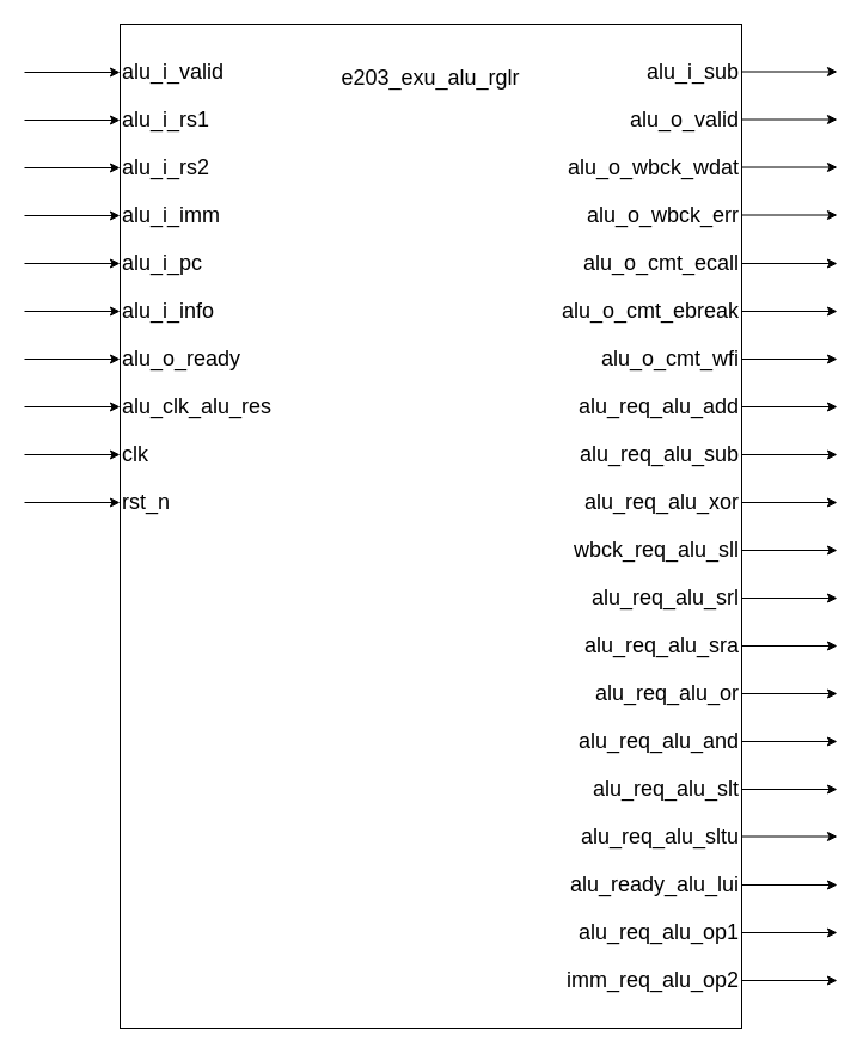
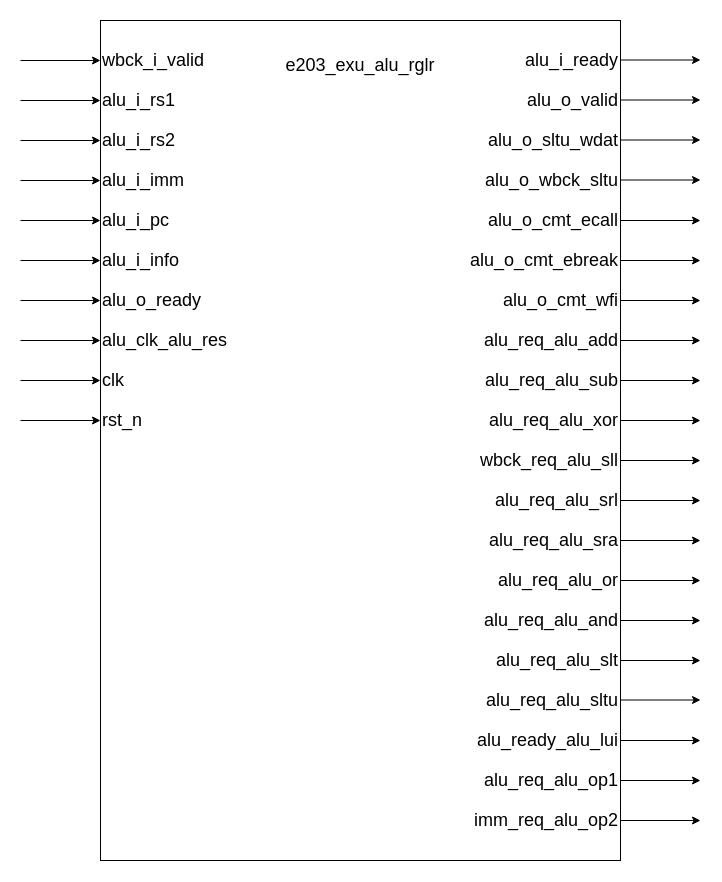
  <mxCell id="0" />
  <mxCell id="1" parent="0" />
  <mxCell id="2" value="" style="rounded=0;whiteSpace=wrap;html=1;" parent="1" vertex="1"><mxGeometry x="100" y="20" width="520" height="840" as="geometry" /></mxCell>
  <mxCell id="3" value="" style="endArrow=classic;html=1;rounded=0;" parent="1" edge="1"><mxGeometry width="50" height="50" relative="1" as="geometry"><mxPoint x="20" y="60" as="sourcePoint" /><mxPoint x="100" y="60" as="targetPoint" /></mxGeometry></mxCell>
- <mxCell id="4" value="&lt;span style=&quot;font-size: 18px;&quot;&gt;alu_i_valid&lt;/span&gt;" style="text;html=1;align=left;verticalAlign=middle;whiteSpace=wrap;rounded=0;" parent="1" vertex="1"><mxGeometry x="100" y="40" width="200" height="40" as="geometry" /></mxCell>
+ <mxCell id="4" value="&lt;span style=&quot;font-size: 18px;&quot;&gt;wbck_i_valid&lt;/span&gt;" style="text;html=1;align=left;verticalAlign=middle;whiteSpace=wrap;rounded=0;" parent="1" vertex="1"><mxGeometry x="100" y="40" width="200" height="40" as="geometry" /></mxCell>
  <mxCell id="5" value="" style="endArrow=classic;html=1;rounded=0;" parent="1" edge="1"><mxGeometry width="50" height="50" relative="1" as="geometry"><mxPoint x="620" y="59.5" as="sourcePoint" /><mxPoint x="700" y="59.5" as="targetPoint" /></mxGeometry></mxCell>
  <mxCell id="6" value="" style="endArrow=classic;html=1;rounded=0;" parent="1" edge="1"><mxGeometry width="50" height="50" relative="1" as="geometry"><mxPoint x="20" y="100" as="sourcePoint" /><mxPoint x="100" y="100" as="targetPoint" /></mxGeometry></mxCell>
  <mxCell id="7" value="" style="endArrow=classic;html=1;rounded=0;" parent="1" edge="1"><mxGeometry width="50" height="50" relative="1" as="geometry"><mxPoint x="20" y="140" as="sourcePoint" /><mxPoint x="100" y="140" as="targetPoint" /></mxGeometry></mxCell>
  <mxCell id="8" value="" style="endArrow=classic;html=1;rounded=0;" parent="1" edge="1"><mxGeometry width="50" height="50" relative="1" as="geometry"><mxPoint x="20" y="180" as="sourcePoint" /><mxPoint x="100" y="180" as="targetPoint" /></mxGeometry></mxCell>
  <mxCell id="9" value="" style="endArrow=classic;html=1;rounded=0;" parent="1" edge="1"><mxGeometry width="50" height="50" relative="1" as="geometry"><mxPoint x="20" y="220" as="sourcePoint" /><mxPoint x="100" y="220" as="targetPoint" /></mxGeometry></mxCell>
  <mxCell id="10" value="" style="endArrow=classic;html=1;rounded=0;" parent="1" edge="1"><mxGeometry width="50" height="50" relative="1" as="geometry"><mxPoint x="20" y="260" as="sourcePoint" /><mxPoint x="100" y="260" as="targetPoint" /></mxGeometry></mxCell>
  <mxCell id="11" value="" style="endArrow=classic;html=1;rounded=0;" parent="1" edge="1"><mxGeometry width="50" height="50" relative="1" as="geometry"><mxPoint x="20" y="300" as="sourcePoint" /><mxPoint x="100" y="300" as="targetPoint" /></mxGeometry></mxCell>
  <mxCell id="12" value="" style="endArrow=classic;html=1;rounded=0;" parent="1" edge="1"><mxGeometry width="50" height="50" relative="1" as="geometry"><mxPoint x="20" y="340" as="sourcePoint" /><mxPoint x="100" y="340" as="targetPoint" /></mxGeometry></mxCell>
  <mxCell id="13" value="" style="endArrow=classic;html=1;rounded=0;" parent="1" edge="1"><mxGeometry width="50" height="50" relative="1" as="geometry"><mxPoint x="20" y="380" as="sourcePoint" /><mxPoint x="100" y="380" as="targetPoint" /></mxGeometry></mxCell>
  <mxCell id="14" value="" style="endArrow=classic;html=1;rounded=0;" parent="1" edge="1"><mxGeometry width="50" height="50" relative="1" as="geometry"><mxPoint x="20" y="420" as="sourcePoint" /><mxPoint x="100" y="420" as="targetPoint" /></mxGeometry></mxCell>
  <mxCell id="15" value="&lt;span style=&quot;font-size: 18px;&quot;&gt;e203_exu_alu_rglr&lt;/span&gt;" style="text;html=1;align=center;verticalAlign=middle;whiteSpace=wrap;rounded=0;" parent="1" vertex="1"><mxGeometry x="330" y="50" width="60" height="30" as="geometry" /></mxCell>
  <mxCell id="16" value="" style="endArrow=classic;html=1;rounded=0;" parent="1" edge="1"><mxGeometry width="50" height="50" relative="1" as="geometry"><mxPoint x="620" y="99.5" as="sourcePoint" /><mxPoint x="700" y="99.5" as="targetPoint" /></mxGeometry></mxCell>
  <mxCell id="17" value="" style="endArrow=classic;html=1;rounded=0;" parent="1" edge="1"><mxGeometry width="50" height="50" relative="1" as="geometry"><mxPoint x="620" y="139.5" as="sourcePoint" /><mxPoint x="700" y="139.5" as="targetPoint" /></mxGeometry></mxCell>
  <mxCell id="18" value="" style="endArrow=classic;html=1;rounded=0;" parent="1" edge="1"><mxGeometry width="50" height="50" relative="1" as="geometry"><mxPoint x="620" y="179.5" as="sourcePoint" /><mxPoint x="700" y="179.5" as="targetPoint" /></mxGeometry></mxCell>
  <mxCell id="19" value="" style="endArrow=classic;html=1;rounded=0;" parent="1" edge="1"><mxGeometry width="50" height="50" relative="1" as="geometry"><mxPoint x="620" y="220" as="sourcePoint" /><mxPoint x="700" y="220" as="targetPoint" /></mxGeometry></mxCell>
  <mxCell id="20" value="" style="endArrow=classic;html=1;rounded=0;" parent="1" edge="1"><mxGeometry width="50" height="50" relative="1" as="geometry"><mxPoint x="620" y="260" as="sourcePoint" /><mxPoint x="700" y="260" as="targetPoint" /></mxGeometry></mxCell>
  <mxCell id="21" value="" style="endArrow=classic;html=1;rounded=0;" parent="1" edge="1"><mxGeometry width="50" height="50" relative="1" as="geometry"><mxPoint x="620" y="300" as="sourcePoint" /><mxPoint x="700" y="300" as="targetPoint" /></mxGeometry></mxCell>
  <mxCell id="22" value="" style="endArrow=classic;html=1;rounded=0;" parent="1" edge="1"><mxGeometry width="50" height="50" relative="1" as="geometry"><mxPoint x="620" y="340" as="sourcePoint" /><mxPoint x="700" y="340" as="targetPoint" /></mxGeometry></mxCell>
  <mxCell id="23" value="" style="endArrow=classic;html=1;rounded=0;" parent="1" edge="1"><mxGeometry width="50" height="50" relative="1" as="geometry"><mxPoint x="620" y="380" as="sourcePoint" /><mxPoint x="700" y="380" as="targetPoint" /></mxGeometry></mxCell>
  <mxCell id="24" value="" style="endArrow=classic;html=1;rounded=0;" parent="1" edge="1"><mxGeometry width="50" height="50" relative="1" as="geometry"><mxPoint x="620" y="420" as="sourcePoint" /><mxPoint x="700" y="420" as="targetPoint" /></mxGeometry></mxCell>
  <mxCell id="25" value="" style="endArrow=classic;html=1;rounded=0;" parent="1" edge="1"><mxGeometry width="50" height="50" relative="1" as="geometry"><mxPoint x="620" y="460" as="sourcePoint" /><mxPoint x="700" y="460" as="targetPoint" /></mxGeometry></mxCell>
  <mxCell id="26" value="" style="endArrow=classic;html=1;rounded=0;" parent="1" edge="1"><mxGeometry width="50" height="50" relative="1" as="geometry"><mxPoint x="620" y="500" as="sourcePoint" /><mxPoint x="700" y="500" as="targetPoint" /></mxGeometry></mxCell>
- <mxCell id="27" value="&lt;span style=&quot;font-size: 18px;&quot;&gt;alu_i_sub&lt;/span&gt;" style="text;html=1;align=right;verticalAlign=middle;whiteSpace=wrap;rounded=0;" parent="1" vertex="1"><mxGeometry x="420" y="40" width="200" height="40" as="geometry" /></mxCell>
+ <mxCell id="27" value="&lt;span style=&quot;font-size: 18px;&quot;&gt;alu_i_ready&lt;/span&gt;" style="text;html=1;align=right;verticalAlign=middle;whiteSpace=wrap;rounded=0;" parent="1" vertex="1"><mxGeometry x="420" y="40" width="200" height="40" as="geometry" /></mxCell>
  <mxCell id="28" value="&lt;span style=&quot;font-size: 18px;&quot;&gt;alu_i_rs1&lt;/span&gt;" style="text;html=1;align=left;verticalAlign=middle;whiteSpace=wrap;rounded=0;" parent="1" vertex="1"><mxGeometry x="100" y="80" width="200" height="40" as="geometry" /></mxCell>
  <mxCell id="29" value="&lt;span style=&quot;font-size: 18px;&quot;&gt;alu_o_valid&lt;/span&gt;" style="text;html=1;align=right;verticalAlign=middle;whiteSpace=wrap;rounded=0;" parent="1" vertex="1"><mxGeometry x="420" y="80" width="200" height="40" as="geometry" /></mxCell>
  <mxCell id="30" value="&lt;span style=&quot;font-size: 18px;&quot;&gt;alu_i_rs2&lt;/span&gt;" style="text;html=1;align=left;verticalAlign=middle;whiteSpace=wrap;rounded=0;" parent="1" vertex="1"><mxGeometry x="100" y="120" width="200" height="40" as="geometry" /></mxCell>
- <mxCell id="31" value="&lt;span style=&quot;font-size: 18px;&quot;&gt;alu_o_wbck_wdat&lt;/span&gt;" style="text;html=1;align=right;verticalAlign=middle;whiteSpace=wrap;rounded=0;" parent="1" vertex="1"><mxGeometry x="420" y="120" width="200" height="40" as="geometry" /></mxCell>
+ <mxCell id="31" value="&lt;span style=&quot;font-size: 18px;&quot;&gt;alu_o_sltu_wdat&lt;/span&gt;" style="text;html=1;align=right;verticalAlign=middle;whiteSpace=wrap;rounded=0;" parent="1" vertex="1"><mxGeometry x="420" y="120" width="200" height="40" as="geometry" /></mxCell>
  <mxCell id="32" value="&lt;span style=&quot;font-size: 18px;&quot;&gt;alu_i_imm&lt;/span&gt;" style="text;html=1;align=left;verticalAlign=middle;whiteSpace=wrap;rounded=0;" parent="1" vertex="1"><mxGeometry x="100" y="160" width="200" height="40" as="geometry" /></mxCell>
- <mxCell id="33" value="&lt;span style=&quot;font-size: 18px;&quot;&gt;alu_o_wbck_err&lt;/span&gt;" style="text;html=1;align=right;verticalAlign=middle;whiteSpace=wrap;rounded=0;" parent="1" vertex="1"><mxGeometry x="420" y="160" width="200" height="40" as="geometry" /></mxCell>
+ <mxCell id="33" value="&lt;span style=&quot;font-size: 18px;&quot;&gt;alu_o_wbck_sltu&lt;/span&gt;" style="text;html=1;align=right;verticalAlign=middle;whiteSpace=wrap;rounded=0;" parent="1" vertex="1"><mxGeometry x="420" y="160" width="200" height="40" as="geometry" /></mxCell>
  <mxCell id="34" value="&lt;span style=&quot;font-size: 18px;&quot;&gt;alu_i_pc&lt;/span&gt;" style="text;html=1;align=left;verticalAlign=middle;whiteSpace=wrap;rounded=0;" parent="1" vertex="1"><mxGeometry x="100" y="200" width="200" height="40" as="geometry" /></mxCell>
  <mxCell id="35" value="&lt;span style=&quot;font-size: 18px;&quot;&gt;alu_o_cmt_ecall&lt;/span&gt;" style="text;html=1;align=right;verticalAlign=middle;whiteSpace=wrap;rounded=0;" parent="1" vertex="1"><mxGeometry x="420" y="200" width="200" height="40" as="geometry" /></mxCell>
  <mxCell id="36" value="&lt;span style=&quot;font-size: 18px;&quot;&gt;alu_i_info&lt;/span&gt;" style="text;html=1;align=left;verticalAlign=middle;whiteSpace=wrap;rounded=0;" parent="1" vertex="1"><mxGeometry x="100" y="240" width="200" height="40" as="geometry" /></mxCell>
  <mxCell id="37" value="&lt;span style=&quot;font-size: 18px;&quot;&gt;alu_o_cmt_ebreak&lt;/span&gt;" style="text;html=1;align=right;verticalAlign=middle;whiteSpace=wrap;rounded=0;" parent="1" vertex="1"><mxGeometry x="420" y="240" width="200" height="40" as="geometry" /></mxCell>
  <mxCell id="38" value="&lt;span style=&quot;font-size: 18px;&quot;&gt;alu_o_ready&lt;/span&gt;" style="text;html=1;align=left;verticalAlign=middle;whiteSpace=wrap;rounded=0;" parent="1" vertex="1"><mxGeometry x="100" y="280" width="200" height="40" as="geometry" /></mxCell>
  <mxCell id="39" value="&lt;span style=&quot;font-size: 18px;&quot;&gt;alu_o_cmt_wfi&lt;/span&gt;" style="text;html=1;align=right;verticalAlign=middle;whiteSpace=wrap;rounded=0;" parent="1" vertex="1"><mxGeometry x="420" y="280" width="200" height="40" as="geometry" /></mxCell>
  <mxCell id="40" value="&lt;span style=&quot;font-size: 18px;&quot;&gt;alu_clk_alu_res&lt;/span&gt;" style="text;html=1;align=left;verticalAlign=middle;whiteSpace=wrap;rounded=0;" parent="1" vertex="1"><mxGeometry x="100" y="320" width="200" height="40" as="geometry" /></mxCell>
  <mxCell id="41" value="&lt;span style=&quot;font-size: 18px;&quot;&gt;alu_req_alu_add&lt;/span&gt;" style="text;html=1;align=right;verticalAlign=middle;whiteSpace=wrap;rounded=0;" parent="1" vertex="1"><mxGeometry x="420" y="320" width="200" height="40" as="geometry" /></mxCell>
  <mxCell id="42" value="&lt;span style=&quot;font-size: 18px;&quot;&gt;clk&lt;/span&gt;" style="text;html=1;align=left;verticalAlign=middle;whiteSpace=wrap;rounded=0;" parent="1" vertex="1"><mxGeometry x="100" y="360" width="200" height="40" as="geometry" /></mxCell>
  <mxCell id="43" value="&lt;span style=&quot;font-size: 18px;&quot;&gt;alu_req_alu_sub&lt;/span&gt;" style="text;html=1;align=right;verticalAlign=middle;whiteSpace=wrap;rounded=0;" parent="1" vertex="1"><mxGeometry x="420" y="360" width="200" height="40" as="geometry" /></mxCell>
  <mxCell id="44" value="&lt;span style=&quot;font-size: 18px;&quot;&gt;rst_n&lt;/span&gt;" style="text;html=1;align=left;verticalAlign=middle;whiteSpace=wrap;rounded=0;" parent="1" vertex="1"><mxGeometry x="100" y="400" width="200" height="40" as="geometry" /></mxCell>
  <mxCell id="45" value="&lt;span style=&quot;font-size: 18px;&quot;&gt;alu_req_alu_xor&lt;/span&gt;" style="text;html=1;align=right;verticalAlign=middle;whiteSpace=wrap;rounded=0;" parent="1" vertex="1"><mxGeometry x="420" y="400" width="200" height="40" as="geometry" /></mxCell>
  <mxCell id="46" value="&lt;span style=&quot;font-size: 18px;&quot;&gt;wbck_req_alu_sll&lt;/span&gt;" style="text;html=1;align=right;verticalAlign=middle;whiteSpace=wrap;rounded=0;" parent="1" vertex="1"><mxGeometry x="420" y="440" width="200" height="40" as="geometry" /></mxCell>
  <mxCell id="47" value="&lt;span style=&quot;font-size: 18px;&quot;&gt;alu_req_alu_srl&lt;/span&gt;" style="text;html=1;align=right;verticalAlign=middle;whiteSpace=wrap;rounded=0;" parent="1" vertex="1"><mxGeometry x="420" y="480" width="200" height="40" as="geometry" /></mxCell>
  <mxCell id="48" value="&lt;span style=&quot;font-size: 18px;&quot;&gt;alu_req_alu_sra&lt;/span&gt;" style="text;html=1;align=right;verticalAlign=middle;whiteSpace=wrap;rounded=0;" parent="1" vertex="1"><mxGeometry x="420" y="520" width="200" height="40" as="geometry" /></mxCell>
  <mxCell id="49" value="&lt;span style=&quot;font-size: 18px;&quot;&gt;alu_req_alu_or&lt;/span&gt;" style="text;html=1;align=right;verticalAlign=middle;whiteSpace=wrap;rounded=0;" parent="1" vertex="1"><mxGeometry x="420" y="560" width="200" height="40" as="geometry" /></mxCell>
  <mxCell id="50" value="&lt;span style=&quot;font-size: 18px;&quot;&gt;alu_req_alu_and&lt;/span&gt;" style="text;html=1;align=right;verticalAlign=middle;whiteSpace=wrap;rounded=0;" parent="1" vertex="1"><mxGeometry x="420" y="600" width="200" height="40" as="geometry" /></mxCell>
  <mxCell id="51" value="&lt;span style=&quot;font-size: 18px;&quot;&gt;alu_req_alu_slt&lt;/span&gt;" style="text;html=1;align=right;verticalAlign=middle;whiteSpace=wrap;rounded=0;" parent="1" vertex="1"><mxGeometry x="420" y="640" width="200" height="40" as="geometry" /></mxCell>
  <mxCell id="52" value="&lt;span style=&quot;font-size: 18px;&quot;&gt;alu_req_alu_sltu&lt;/span&gt;" style="text;html=1;align=right;verticalAlign=middle;whiteSpace=wrap;rounded=0;" parent="1" vertex="1"><mxGeometry x="420" y="680" width="200" height="40" as="geometry" /></mxCell>
  <mxCell id="53" value="" style="endArrow=classic;html=1;rounded=0;" parent="1" edge="1"><mxGeometry width="50" height="50" relative="1" as="geometry"><mxPoint x="620" y="540" as="sourcePoint" /><mxPoint x="700" y="540" as="targetPoint" /></mxGeometry></mxCell>
  <mxCell id="54" value="" style="endArrow=classic;html=1;rounded=0;" parent="1" edge="1"><mxGeometry width="50" height="50" relative="1" as="geometry"><mxPoint x="620" y="580" as="sourcePoint" /><mxPoint x="700" y="580" as="targetPoint" /></mxGeometry></mxCell>
  <mxCell id="55" value="" style="endArrow=classic;html=1;rounded=0;" parent="1" edge="1"><mxGeometry width="50" height="50" relative="1" as="geometry"><mxPoint x="620" y="620" as="sourcePoint" /><mxPoint x="700" y="620" as="targetPoint" /></mxGeometry></mxCell>
  <mxCell id="56" value="" style="endArrow=classic;html=1;rounded=0;" parent="1" edge="1"><mxGeometry width="50" height="50" relative="1" as="geometry"><mxPoint x="620" y="660" as="sourcePoint" /><mxPoint x="700" y="660" as="targetPoint" /></mxGeometry></mxCell>
  <mxCell id="57" value="" style="endArrow=classic;html=1;rounded=0;" parent="1" edge="1"><mxGeometry width="50" height="50" relative="1" as="geometry"><mxPoint x="620" y="699.5" as="sourcePoint" /><mxPoint x="700" y="699.5" as="targetPoint" /></mxGeometry></mxCell>
  <mxCell id="58" value="&lt;span style=&quot;font-size: 18px;&quot;&gt;alu_ready_alu_lui&lt;/span&gt;" style="text;html=1;align=right;verticalAlign=middle;whiteSpace=wrap;rounded=0;" vertex="1" parent="1"><mxGeometry x="420" y="720" width="200" height="40" as="geometry" /></mxCell>
  <mxCell id="59" value="&lt;span style=&quot;font-size: 18px;&quot;&gt;alu_req_alu_op1&lt;/span&gt;" style="text;html=1;align=right;verticalAlign=middle;whiteSpace=wrap;rounded=0;" vertex="1" parent="1"><mxGeometry x="420" y="760" width="200" height="40" as="geometry" /></mxCell>
  <mxCell id="60" value="&lt;span style=&quot;font-size: 18px;&quot;&gt;imm_req_alu_op2&lt;/span&gt;" style="text;html=1;align=right;verticalAlign=middle;whiteSpace=wrap;rounded=0;" vertex="1" parent="1"><mxGeometry x="420" y="800" width="200" height="40" as="geometry" /></mxCell>
  <mxCell id="61" value="" style="endArrow=classic;html=1;rounded=0;" edge="1" parent="1"><mxGeometry width="50" height="50" relative="1" as="geometry"><mxPoint x="620" y="740" as="sourcePoint" /><mxPoint x="700" y="740" as="targetPoint" /></mxGeometry></mxCell>
  <mxCell id="62" value="" style="endArrow=classic;html=1;rounded=0;" edge="1" parent="1"><mxGeometry width="50" height="50" relative="1" as="geometry"><mxPoint x="620" y="780" as="sourcePoint" /><mxPoint x="700" y="780" as="targetPoint" /></mxGeometry></mxCell>
  <mxCell id="63" value="" style="endArrow=classic;html=1;rounded=0;" edge="1" parent="1"><mxGeometry width="50" height="50" relative="1" as="geometry"><mxPoint x="620" y="820" as="sourcePoint" /><mxPoint x="700" y="820" as="targetPoint" /></mxGeometry></mxCell>
